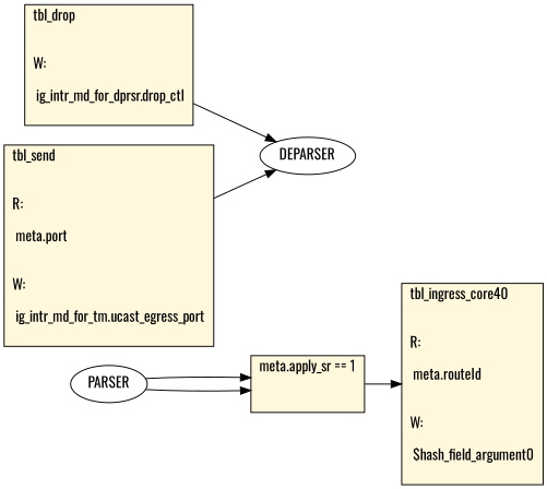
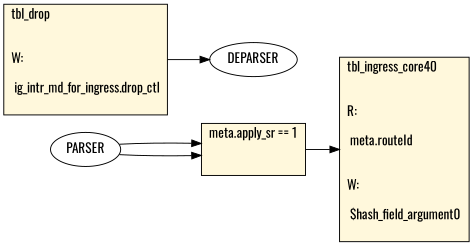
  digraph {
    fontname=Oswald
    rankdir=LR
    node [fillcolor=cornsilk fontname=Oswald shape=record style=filled]
    edge [fontname=Oswald]
    n1 [label="meta.apply_sr == 1\l\l\n "]
    n2 [label="tbl_ingress_core40\l\l\nR:\l\n meta.routeId\l\n\lW:\l\n $hash_field_argument0\l\n "]
-   n3 [label="tbl_drop\l\l\nW:\l\n ig_intr_md_for_dprsr.drop_ctl\l\n "]
+   n3 [label="tbl_drop\l\l\nW:\l\n ig_intr_md_for_ingress.drop_ctl\l\n "]
    DEPARSER [fillcolor="" shape="" style=""]
-   n5 [label="tbl_send\l\l\nR:\l\n meta.port\l\n\lW:\l\n ig_intr_md_for_tm.ucast_egress_port\l\n "]
    PARSER [fillcolor="" shape="" style=""]
    n1 -> n2
    n3 -> DEPARSER
-   n5 -> DEPARSER
    PARSER -> n1
    PARSER -> n1
  }
